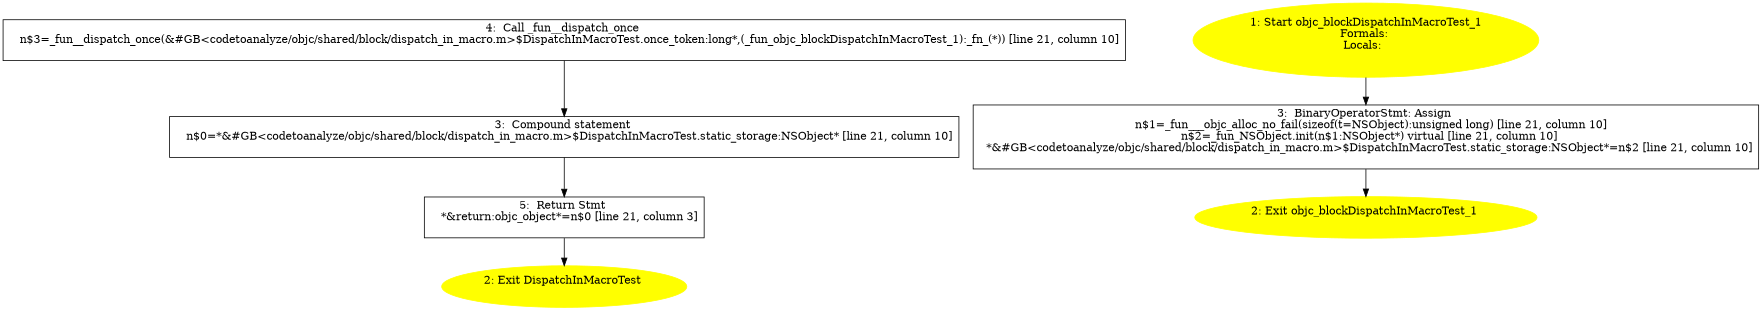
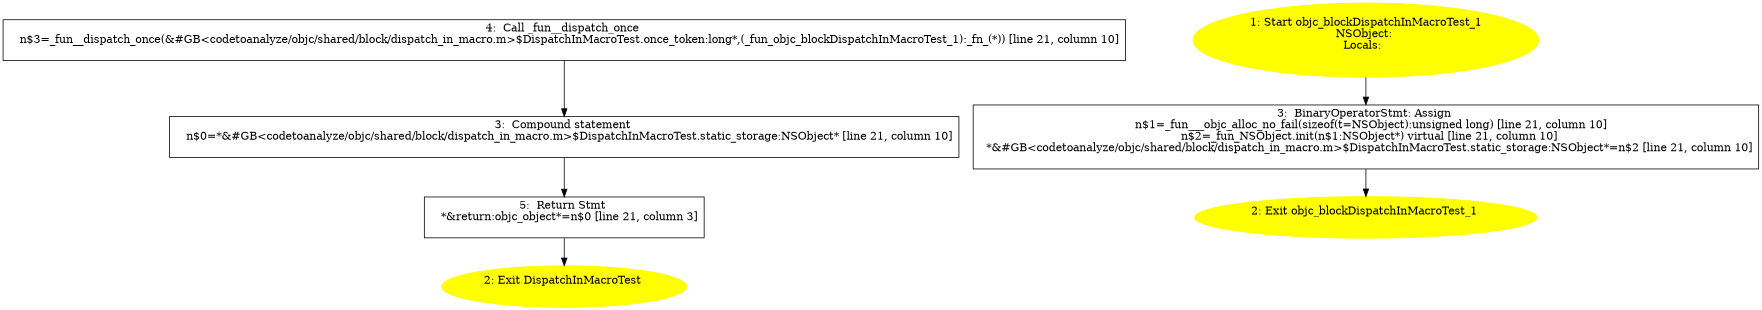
  digraph {
    node [shape=box]
    n1 [label="4:  Call _fun__dispatch_once \n   n$3=_fun__dispatch_once(&#GB<codetoanalyze/objc/shared/block/dispatch_in_macro.m>$DispatchInMacroTest.once_token:long*,(_fun_objc_blockDispatchInMacroTest_1):_fn_(*)) [line 21, column 10]\n "]
    n2 [label="3:  Compound statement \n   n$0=*&#GB<codetoanalyze/objc/shared/block/dispatch_in_macro.m>$DispatchInMacroTest.static_storage:NSObject* [line 21, column 10]\n "]
    n3 [label="5:  Return Stmt \n   *&return:objc_object*=n$0 [line 21, column 3]\n "]
    n4 [color=yellow label="2: Exit DispatchInMacroTest \n  " style=filled shape=""]
-   n5 [color=yellow label="1: Start objc_blockDispatchInMacroTest_1\nFormals: \nLocals:  \n  " style=filled shape=""]
+   n5 [color=yellow label="1: Start objc_blockDispatchInMacroTest_1\nNSObject: \nLocals:  \n  " style=filled shape=""]
    n6 [label="3:  BinaryOperatorStmt: Assign \n   n$1=_fun___objc_alloc_no_fail(sizeof(t=NSObject):unsigned long) [line 21, column 10]\n  n$2=_fun_NSObject.init(n$1:NSObject*) virtual [line 21, column 10]\n  *&#GB<codetoanalyze/objc/shared/block/dispatch_in_macro.m>$DispatchInMacroTest.static_storage:NSObject*=n$2 [line 21, column 10]\n "]
    n7 [color=yellow label="2: Exit objc_blockDispatchInMacroTest_1 \n  " style=filled shape=""]
    n1 -> n2
    n2 -> n3
    n3 -> n4
    n5 -> n6
    n6 -> n7
  }
